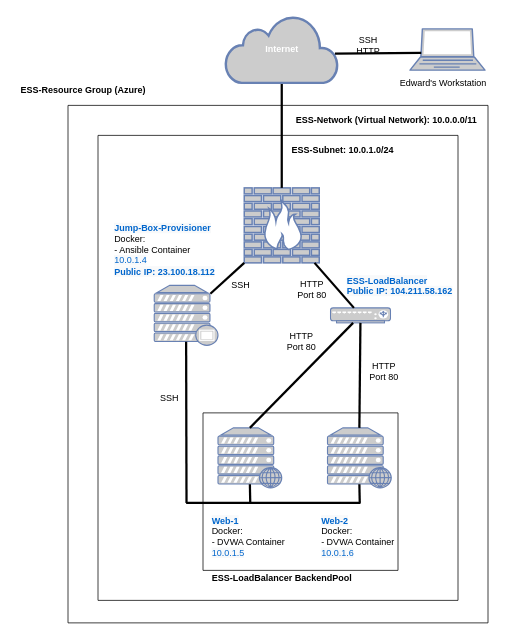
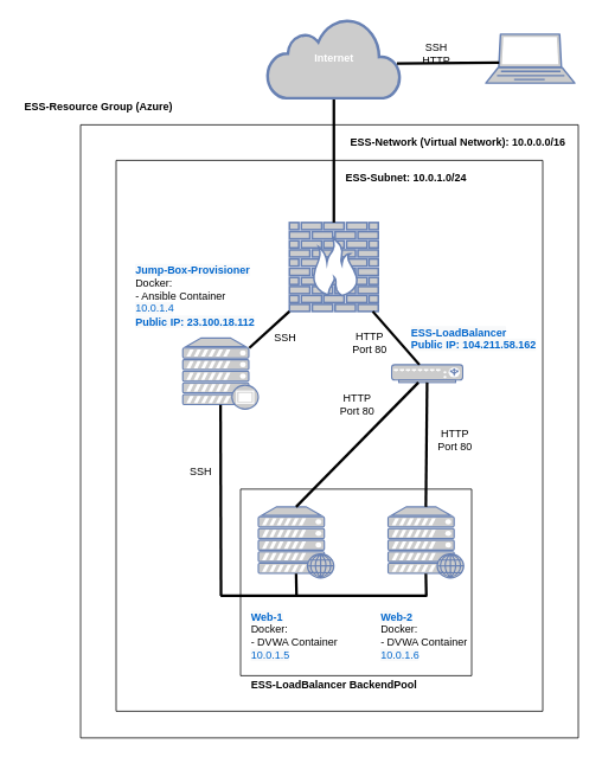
  <mxCell id="0" />
  <mxCell id="1" parent="0" />
  <mxCell id="2" value="" style="fontColor=#0066CC;verticalAlign=top;verticalLabelPosition=bottom;labelPosition=center;align=center;html=1;outlineConnect=0;fillColor=#CCCCCC;strokeColor=#6881B3;gradientColor=none;gradientDirection=north;strokeWidth=2;shape=mxgraph.networks.proxy_server;" parent="1" vertex="1"><mxGeometry x="205" y="380" width="85" height="80" as="geometry" /></mxCell>
  <mxCell id="3" value="" style="fontColor=#0066CC;verticalAlign=top;verticalLabelPosition=bottom;labelPosition=center;align=center;html=1;outlineConnect=0;fillColor=#CCCCCC;strokeColor=#6881B3;gradientColor=none;gradientDirection=north;strokeWidth=2;shape=mxgraph.networks.web_server;" parent="1" vertex="1"><mxGeometry x="290" y="570" width="85" height="80" as="geometry" /></mxCell>
  <mxCell id="4" value="" style="fontColor=#0066CC;verticalAlign=top;verticalLabelPosition=bottom;labelPosition=center;align=center;html=1;outlineConnect=0;fillColor=#CCCCCC;strokeColor=#6881B3;gradientColor=none;gradientDirection=north;strokeWidth=2;shape=mxgraph.networks.load_balancer;" parent="1" vertex="1"><mxGeometry x="440" y="410" width="80" height="20" as="geometry" /></mxCell>
  <mxCell id="5" value="" style="fontColor=#0066CC;verticalAlign=top;verticalLabelPosition=bottom;labelPosition=center;align=center;html=1;outlineConnect=0;fillColor=#CCCCCC;strokeColor=#6881B3;gradientColor=none;gradientDirection=north;strokeWidth=2;shape=mxgraph.networks.firewall;" parent="1" vertex="1"><mxGeometry x="325" y="250" width="100" height="100" as="geometry" /></mxCell>
  <mxCell id="6" value="" style="fontColor=#0066CC;verticalAlign=top;verticalLabelPosition=bottom;labelPosition=center;align=center;html=1;outlineConnect=0;fillColor=#CCCCCC;strokeColor=#6881B3;gradientColor=none;gradientDirection=north;strokeWidth=2;shape=mxgraph.networks.web_server;" parent="1" vertex="1"><mxGeometry x="436" y="570" width="85" height="80" as="geometry" /></mxCell>
  <mxCell id="7" value="" style="endArrow=none;html=1;" parent="1" edge="1"><mxGeometry width="50" height="50" relative="1" as="geometry"><mxPoint x="130" y="800" as="sourcePoint" /><mxPoint x="130" y="180" as="targetPoint" /></mxGeometry></mxCell>
  <mxCell id="8" value="" style="endArrow=none;html=1;" parent="1" edge="1"><mxGeometry width="50" height="50" relative="1" as="geometry"><mxPoint x="610" y="800" as="sourcePoint" /><mxPoint x="610" y="180" as="targetPoint" /></mxGeometry></mxCell>
  <mxCell id="9" value="" style="endArrow=none;html=1;" parent="1" edge="1"><mxGeometry width="50" height="50" relative="1" as="geometry"><mxPoint x="610" y="180" as="sourcePoint" /><mxPoint x="130" y="180" as="targetPoint" /></mxGeometry></mxCell>
  <mxCell id="10" value="" style="endArrow=none;html=1;" parent="1" edge="1"><mxGeometry width="50" height="50" relative="1" as="geometry"><mxPoint x="610" y="800" as="sourcePoint" /><mxPoint x="130" y="800" as="targetPoint" /></mxGeometry></mxCell>
  <mxCell id="11" value="" style="endArrow=none;html=1;" parent="1" edge="1"><mxGeometry width="50" height="50" relative="1" as="geometry"><mxPoint x="270" y="760" as="sourcePoint" /><mxPoint x="270" y="550" as="targetPoint" /></mxGeometry></mxCell>
  <mxCell id="12" value="" style="endArrow=none;html=1;" parent="1" edge="1"><mxGeometry width="50" height="50" relative="1" as="geometry"><mxPoint x="530" y="760" as="sourcePoint" /><mxPoint x="530" y="550" as="targetPoint" /></mxGeometry></mxCell>
  <mxCell id="13" value="" style="endArrow=none;html=1;" parent="1" edge="1"><mxGeometry width="50" height="50" relative="1" as="geometry"><mxPoint x="530" y="550" as="sourcePoint" /><mxPoint x="270" y="550" as="targetPoint" /></mxGeometry></mxCell>
  <mxCell id="14" value="" style="endArrow=none;html=1;" parent="1" edge="1"><mxGeometry width="50" height="50" relative="1" as="geometry"><mxPoint x="530" y="760" as="sourcePoint" /><mxPoint x="270" y="760" as="targetPoint" /></mxGeometry></mxCell>
  <mxCell id="15" value="" style="endArrow=none;html=1;" parent="1" edge="1"><mxGeometry width="50" height="50" relative="1" as="geometry"><mxPoint x="90" y="830" as="sourcePoint" /><mxPoint x="90" y="140" as="targetPoint" /></mxGeometry></mxCell>
  <mxCell id="16" value="" style="endArrow=none;html=1;" parent="1" edge="1"><mxGeometry width="50" height="50" relative="1" as="geometry"><mxPoint x="650" y="830" as="sourcePoint" /><mxPoint x="650" y="140" as="targetPoint" /></mxGeometry></mxCell>
  <mxCell id="17" value="" style="endArrow=none;html=1;" parent="1" edge="1"><mxGeometry width="50" height="50" relative="1" as="geometry"><mxPoint x="650" y="140" as="sourcePoint" /><mxPoint x="90" y="140" as="targetPoint" /></mxGeometry></mxCell>
  <mxCell id="18" value="" style="endArrow=none;html=1;" parent="1" edge="1"><mxGeometry width="50" height="50" relative="1" as="geometry"><mxPoint x="650" y="830" as="sourcePoint" /><mxPoint x="90" y="830" as="targetPoint" /></mxGeometry></mxCell>
  <mxCell id="19" value="" style="endArrow=none;html=1;strokeWidth=3;entryX=0;entryY=1;entryDx=0;entryDy=0;entryPerimeter=0;exitX=0.88;exitY=0.14;exitDx=0;exitDy=0;exitPerimeter=0;" parent="1" source="2" target="5" edge="1"><mxGeometry width="50" height="50" relative="1" as="geometry"><mxPoint x="340" y="430" as="sourcePoint" /><mxPoint x="390" y="380" as="targetPoint" /></mxGeometry></mxCell>
  <mxCell id="20" value="" style="endArrow=none;html=1;strokeWidth=3;" parent="1" source="4" target="5" edge="1"><mxGeometry width="50" height="50" relative="1" as="geometry"><mxPoint x="470" y="400" as="sourcePoint" /><mxPoint x="420" y="360" as="targetPoint" /></mxGeometry></mxCell>
  <mxCell id="21" value="" style="endArrow=none;html=1;strokeWidth=3;entryX=0.5;entryY=0;entryDx=0;entryDy=0;entryPerimeter=0;" parent="1" source="4" target="6" edge="1"><mxGeometry width="50" height="50" relative="1" as="geometry"><mxPoint x="560" y="350" as="sourcePoint" /><mxPoint x="418.75" y="350" as="targetPoint" /></mxGeometry></mxCell>
  <mxCell id="22" value="" style="endArrow=none;html=1;strokeWidth=3;entryX=0.5;entryY=0;entryDx=0;entryDy=0;entryPerimeter=0;" parent="1" source="4" target="3" edge="1"><mxGeometry width="50" height="50" relative="1" as="geometry"><mxPoint x="560" y="350" as="sourcePoint" /><mxPoint x="418.75" y="350" as="targetPoint" /></mxGeometry></mxCell>
  <mxCell id="23" value="&lt;b&gt;&lt;span style=&quot;color: rgb(0 , 102 , 204) ; font-family: &amp;#34;helvetica&amp;#34; ; font-size: 12px ; font-style: normal ; letter-spacing: normal ; text-align: center ; text-indent: 0px ; text-transform: none ; word-spacing: 0px ; background-color: rgb(248 , 249 , 250) ; display: inline ; float: none&quot;&gt;ESS-LoadBalancer&lt;/span&gt;&lt;br style=&quot;color: rgb(0 , 102 , 204) ; font-family: &amp;#34;helvetica&amp;#34; ; font-size: 12px ; font-style: normal ; letter-spacing: normal ; text-align: center ; text-indent: 0px ; text-transform: none ; word-spacing: 0px ; background-color: rgb(248 , 249 , 250)&quot;&gt;&lt;span style=&quot;color: rgb(0 , 102 , 204) ; font-family: &amp;#34;helvetica&amp;#34; ; font-size: 12px ; font-style: normal ; letter-spacing: normal ; text-align: center ; text-indent: 0px ; text-transform: none ; word-spacing: 0px ; background-color: rgb(248 , 249 , 250) ; display: inline ; float: none&quot;&gt;Public IP: 104.211.58.162&lt;/span&gt;&lt;/b&gt;" style="text;whiteSpace=wrap;html=1;" parent="1" vertex="1"><mxGeometry x="460" y="360" width="160" height="40" as="geometry" /></mxCell>
  <mxCell id="24" value="&lt;span style=&quot;color: rgb(0 , 102 , 204) ; font-family: &amp;#34;helvetica&amp;#34; ; font-size: 12px ; font-style: normal ; letter-spacing: normal ; text-align: center ; text-indent: 0px ; text-transform: none ; word-spacing: 0px ; background-color: rgb(248 , 249 , 250) ; display: inline ; float: none&quot;&gt;&lt;b&gt;Jump-Box-Provisioner&lt;/b&gt;&lt;/span&gt;&lt;br style=&quot;color: rgb(0 , 102 , 204) ; font-family: &amp;#34;helvetica&amp;#34; ; font-size: 12px ; font-style: normal ; font-weight: 400 ; letter-spacing: normal ; text-align: center ; text-indent: 0px ; text-transform: none ; word-spacing: 0px ; background-color: rgb(248 , 249 , 250)&quot;&gt;Docker:&lt;br&gt;- Ansible Container&lt;br style=&quot;color: rgb(0 , 102 , 204) ; font-family: &amp;#34;helvetica&amp;#34; ; font-size: 12px ; font-style: normal ; font-weight: 400 ; letter-spacing: normal ; text-align: center ; text-indent: 0px ; text-transform: none ; word-spacing: 0px ; background-color: rgb(248 , 249 , 250)&quot;&gt;&lt;span style=&quot;color: rgb(0 , 102 , 204) ; font-family: &amp;#34;helvetica&amp;#34; ; font-size: 12px ; font-style: normal ; font-weight: 400 ; letter-spacing: normal ; text-align: center ; text-indent: 0px ; text-transform: none ; word-spacing: 0px ; background-color: rgb(248 , 249 , 250) ; display: inline ; float: none&quot;&gt;10.0.1.4&lt;/span&gt;&lt;br style=&quot;color: rgb(0 , 102 , 204) ; font-family: &amp;#34;helvetica&amp;#34; ; font-size: 12px ; font-style: normal ; font-weight: 400 ; letter-spacing: normal ; text-align: center ; text-indent: 0px ; text-transform: none ; word-spacing: 0px ; background-color: rgb(248 , 249 , 250)&quot;&gt;&lt;span style=&quot;color: rgb(0 , 102 , 204) ; font-family: &amp;#34;helvetica&amp;#34; ; font-size: 12px ; font-style: normal ; letter-spacing: normal ; text-align: center ; text-indent: 0px ; text-transform: none ; word-spacing: 0px ; background-color: rgb(248 , 249 , 250) ; display: inline ; float: none&quot;&gt;&lt;b&gt;Public IP: 23.100.18.112&lt;/b&gt;&lt;/span&gt;" style="text;whiteSpace=wrap;html=1;" parent="1" vertex="1"><mxGeometry x="150" y="290" width="160" height="90" as="geometry" /></mxCell>
  <mxCell id="25" value="" style="endArrow=none;html=1;strokeWidth=3;entryX=0.5;entryY=0.94;entryDx=0;entryDy=0;entryPerimeter=0;" parent="1" target="2" edge="1"><mxGeometry width="50" height="50" relative="1" as="geometry"><mxPoint x="248" y="670" as="sourcePoint" /><mxPoint x="325" y="350" as="targetPoint" /></mxGeometry></mxCell>
  <mxCell id="26" value="&lt;span style=&quot;color: rgb(0 , 102 , 204) ; font-family: &amp;#34;helvetica&amp;#34; ; font-size: 12px ; font-style: normal ; letter-spacing: normal ; text-align: center ; text-indent: 0px ; text-transform: none ; word-spacing: 0px ; background-color: rgb(248 , 249 , 250) ; display: inline ; float: none&quot;&gt;&lt;b&gt;Web-1&lt;/b&gt;&lt;br&gt;&lt;/span&gt;Docker:&lt;br&gt;- DVWA Container&lt;br style=&quot;color: rgb(0 , 102 , 204) ; font-family: &amp;#34;helvetica&amp;#34; ; font-size: 12px ; font-style: normal ; font-weight: 400 ; letter-spacing: normal ; text-align: center ; text-indent: 0px ; text-transform: none ; word-spacing: 0px ; background-color: rgb(248 , 249 , 250)&quot;&gt;&lt;span style=&quot;color: rgb(0 , 102 , 204) ; font-family: &amp;#34;helvetica&amp;#34; ; font-size: 12px ; font-style: normal ; font-weight: 400 ; letter-spacing: normal ; text-align: center ; text-indent: 0px ; text-transform: none ; word-spacing: 0px ; background-color: rgb(248 , 249 , 250) ; display: inline ; float: none&quot;&gt;10.0.1.5&lt;/span&gt;" style="text;whiteSpace=wrap;html=1;" parent="1" vertex="1"><mxGeometry x="280" y="680" width="120" height="70" as="geometry" /></mxCell>
  <mxCell id="27" value="&lt;span style=&quot;color: rgb(0 , 102 , 204) ; font-family: &amp;#34;helvetica&amp;#34; ; font-size: 12px ; font-style: normal ; letter-spacing: normal ; text-align: center ; text-indent: 0px ; text-transform: none ; word-spacing: 0px ; background-color: rgb(248 , 249 , 250) ; display: inline ; float: none&quot;&gt;&lt;b&gt;Web-2&lt;/b&gt;&lt;br&gt;&lt;/span&gt;Docker:&lt;br&gt;- DVWA Container&lt;br style=&quot;color: rgb(0 , 102 , 204) ; font-family: &amp;#34;helvetica&amp;#34; ; text-align: center&quot;&gt;&lt;span style=&quot;color: rgb(0 , 102 , 204) ; font-family: &amp;#34;helvetica&amp;#34; ; font-size: 12px ; font-style: normal ; font-weight: 400 ; letter-spacing: normal ; text-align: center ; text-indent: 0px ; text-transform: none ; word-spacing: 0px ; background-color: rgb(248 , 249 , 250) ; display: inline ; float: none&quot;&gt;10.0.1.6&lt;/span&gt;" style="text;whiteSpace=wrap;html=1;" parent="1" vertex="1"><mxGeometry x="426" y="680" width="110" height="70" as="geometry" /></mxCell>
  <mxCell id="28" value="" style="endArrow=none;html=1;strokeColor=#000000;strokeWidth=3;exitX=0.5;exitY=0.94;exitDx=0;exitDy=0;exitPerimeter=0;" parent="1" source="3" edge="1"><mxGeometry width="50" height="50" relative="1" as="geometry"><mxPoint x="320" y="450" as="sourcePoint" /><mxPoint x="333" y="670" as="targetPoint" /></mxGeometry></mxCell>
  <mxCell id="29" value="" style="endArrow=none;html=1;strokeColor=#000000;strokeWidth=3;entryX=0.5;entryY=0.94;entryDx=0;entryDy=0;entryPerimeter=0;" parent="1" target="6" edge="1"><mxGeometry width="50" height="50" relative="1" as="geometry"><mxPoint x="479" y="670" as="sourcePoint" /><mxPoint x="416" y="400" as="targetPoint" /></mxGeometry></mxCell>
  <mxCell id="30" value="" style="endArrow=none;html=1;strokeColor=#000000;strokeWidth=3;" parent="1" edge="1"><mxGeometry width="50" height="50" relative="1" as="geometry"><mxPoint x="247.5" y="670" as="sourcePoint" /><mxPoint x="480" y="670" as="targetPoint" /></mxGeometry></mxCell>
  <mxCell id="31" value="" style="endArrow=none;html=1;strokeColor=#000000;strokeWidth=3;entryX=0.5;entryY=0;entryDx=0;entryDy=0;entryPerimeter=0;" parent="1" target="5" edge="1"><mxGeometry width="50" height="50" relative="1" as="geometry"><mxPoint x="375" y="110" as="sourcePoint" /><mxPoint x="370" y="260" as="targetPoint" /></mxGeometry></mxCell>
  <mxCell id="32" value="&lt;b&gt;ESS-LoadBalancer BackendPool&lt;/b&gt;" style="text;html=1;align=center;verticalAlign=middle;resizable=0;points=[];autosize=1;" vertex="1" parent="1"><mxGeometry x="275" y="760" width="200" height="20" as="geometry" /></mxCell>
  <mxCell id="33" value="&lt;b&gt;ESS-Resource Group (Azure)&lt;/b&gt;" style="text;html=1;align=center;verticalAlign=middle;resizable=0;points=[];autosize=1;" vertex="1" parent="1"><mxGeometry x="20" y="110" width="180" height="20" as="geometry" /></mxCell>
- <mxCell id="34" value="&lt;b&gt;ESS-Network (Virtual Network): 10.0.0.0/11&amp;nbsp;&lt;/b&gt;" style="text;html=1;align=center;verticalAlign=middle;resizable=0;points=[];autosize=1;" vertex="1" parent="1"><mxGeometry x="386" y="150" width="260" height="20" as="geometry" /></mxCell>
+ <mxCell id="34" value="&lt;b&gt;ESS-Network (Virtual Network): 10.0.0.0/16&amp;nbsp;&lt;/b&gt;" style="text;html=1;align=center;verticalAlign=middle;resizable=0;points=[];autosize=1;" vertex="1" parent="1"><mxGeometry x="386" y="150" width="260" height="20" as="geometry" /></mxCell>
  <mxCell id="35" value="&lt;b&gt;ESS-Subnet: 10.0.1.0/24&lt;/b&gt;" style="text;html=1;align=center;verticalAlign=middle;resizable=0;points=[];autosize=1;" vertex="1" parent="1"><mxGeometry x="381" y="190" width="150" height="20" as="geometry" /></mxCell>
  <mxCell id="36" value="SSH" style="text;html=1;align=center;verticalAlign=middle;resizable=0;points=[];autosize=1;" vertex="1" parent="1"><mxGeometry x="300" y="370" width="40" height="20" as="geometry" /></mxCell>
  <mxCell id="37" value="HTTP&lt;br&gt;Port 80" style="text;html=1;align=center;verticalAlign=middle;resizable=0;points=[];autosize=1;" vertex="1" parent="1"><mxGeometry x="390" y="370" width="50" height="30" as="geometry" /></mxCell>
  <mxCell id="38" value="SSH" style="text;html=1;align=center;verticalAlign=middle;resizable=0;points=[];autosize=1;" vertex="1" parent="1"><mxGeometry x="205" y="520" width="40" height="20" as="geometry" /></mxCell>
  <mxCell id="39" value="HTTP&lt;br&gt;Port 80" style="text;html=1;align=center;verticalAlign=middle;resizable=0;points=[];autosize=1;" vertex="1" parent="1"><mxGeometry x="376" y="440" width="50" height="30" as="geometry" /></mxCell>
  <mxCell id="40" value="HTTP&lt;br&gt;Port 80" style="text;html=1;align=center;verticalAlign=middle;resizable=0;points=[];autosize=1;" vertex="1" parent="1"><mxGeometry x="486" y="480" width="50" height="30" as="geometry" /></mxCell>
  <mxCell id="41" value="&lt;b&gt;Internet&lt;/b&gt;" style="html=1;outlineConnect=0;fillColor=#CCCCCC;strokeColor=#6881B3;gradientColor=none;gradientDirection=north;strokeWidth=2;shape=mxgraph.networks.cloud;fontColor=#ffffff;" vertex="1" parent="1"><mxGeometry x="300" y="20" width="150" height="90" as="geometry" /></mxCell>
  <mxCell id="42" value="" style="fontColor=#0066CC;verticalAlign=top;verticalLabelPosition=bottom;labelPosition=center;align=center;html=1;outlineConnect=0;fillColor=#CCCCCC;strokeColor=#6881B3;gradientColor=none;gradientDirection=north;strokeWidth=2;shape=mxgraph.networks.laptop;" vertex="1" parent="1"><mxGeometry x="546" y="38" width="100" height="55" as="geometry" /></mxCell>
  <mxCell id="43" value="" style="endArrow=none;html=1;strokeColor=#000000;strokeWidth=3;exitX=0.973;exitY=0.567;exitDx=0;exitDy=0;exitPerimeter=0;" edge="1" parent="1" source="41"><mxGeometry width="50" height="50" relative="1" as="geometry"><mxPoint x="436" y="-60" as="sourcePoint" /><mxPoint x="561" y="70" as="targetPoint" /></mxGeometry></mxCell>
  <mxCell id="44" value="SSH&lt;br&gt;HTTP" style="text;html=1;align=center;verticalAlign=middle;resizable=0;points=[];autosize=1;" vertex="1" parent="1"><mxGeometry x="465" y="45" width="50" height="30" as="geometry" /></mxCell>
- <mxCell id="45" value="Edward's Workstation" style="text;html=1;align=center;verticalAlign=middle;resizable=0;points=[];autosize=1;" vertex="1" parent="1"><mxGeometry x="525" y="100" width="130" height="20" as="geometry" /></mxCell>
